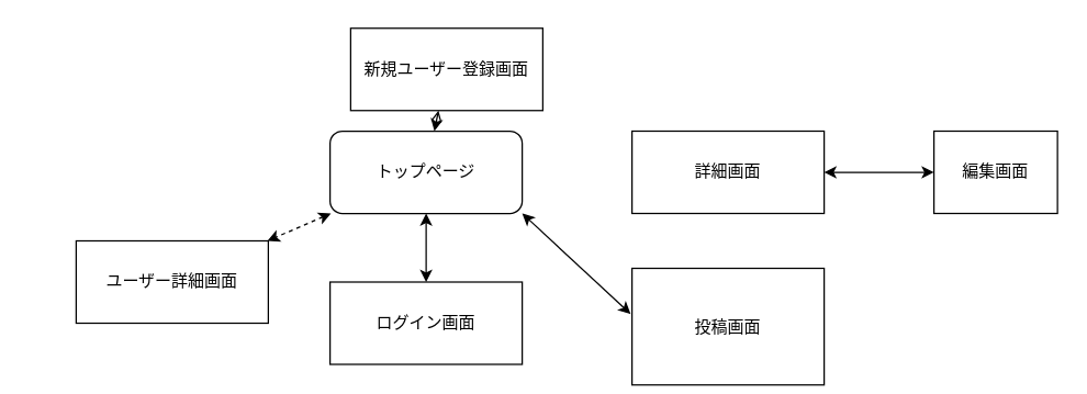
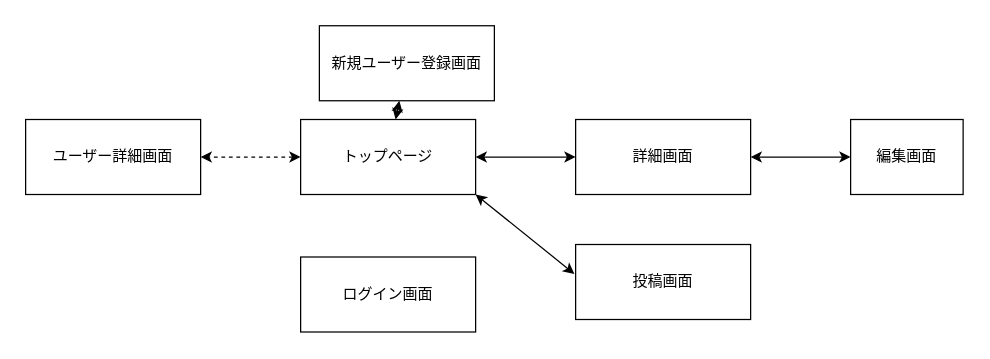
  <mxCell id="0" />
  <mxCell id="1" parent="0" />
  <mxCell id="2" value="" style="edgeStyle=none;html=1;startArrow=classic;startFill=1;dashed=1;" edge="1" parent="1" source="7" target="14"><mxGeometry relative="1" as="geometry" /></mxCell>
- <mxCell id="3" value="" style="edgeStyle=none;html=1;startArrow=classic;startFill=1;endArrow=open;" edge="1" parent="1" source="7" target="9"><mxGeometry relative="1" as="geometry" /></mxCell>
- <mxCell id="4" value="" style="edgeStyle=none;html=1;startArrow=classic;startFill=1;" edge="1" parent="1" source="7" target="8"><mxGeometry relative="1" as="geometry" /></mxCell>
+ <mxCell id="3" value="" style="edgeStyle=none;html=1;startArrow=classic;startFill=1;" edge="1" parent="1" source="7" target="9"><mxGeometry relative="1" as="geometry" /></mxCell>
  <mxCell id="5" value="" style="edgeStyle=none;html=1;entryX=-0.007;entryY=0.392;entryDx=0;entryDy=0;entryPerimeter=0;exitX=1;exitY=1;exitDx=0;exitDy=0;startArrow=classic;startFill=1;" edge="1" parent="1" source="7" target="12"><mxGeometry relative="1" as="geometry" /></mxCell>
- <mxCell id="7" value="トップページ" style="whiteSpace=wrap;html=1;rounded=1;" vertex="1" parent="1"><mxGeometry x="240" y="95" width="140" height="60" as="geometry" /></mxCell>
+ <mxCell id="6" style="edgeStyle=none;html=1;exitX=1;exitY=0.5;exitDx=0;exitDy=0;entryX=0;entryY=0.5;entryDx=0;entryDy=0;startArrow=classic;startFill=1;" edge="1" parent="1" source="7" target="11"><mxGeometry relative="1" as="geometry"><mxPoint x="430" y="75" as="targetPoint" /></mxGeometry></mxCell>
+ <mxCell id="7" value="トップページ" style="rounded=0;whiteSpace=wrap;html=1;" vertex="1" parent="1"><mxGeometry x="240" y="95" width="140" height="60" as="geometry" /></mxCell>
  <mxCell id="8" value="ログイン画面" style="rounded=0;whiteSpace=wrap;html=1;" vertex="1" parent="1"><mxGeometry x="240" y="205" width="140" height="60" as="geometry" /></mxCell>
  <mxCell id="9" value="新規ユーザー登録画面" style="rounded=0;whiteSpace=wrap;html=1;" vertex="1" parent="1"><mxGeometry x="255" y="20" width="140" height="60" as="geometry" /></mxCell>
  <mxCell id="10" value="" style="edgeStyle=none;html=1;startArrow=classic;startFill=1;" edge="1" parent="1" source="11" target="13"><mxGeometry relative="1" as="geometry" /></mxCell>
  <mxCell id="11" value="詳細画面" style="rounded=0;whiteSpace=wrap;html=1;" vertex="1" parent="1"><mxGeometry x="460" y="95" width="140" height="60" as="geometry" /></mxCell>
- <mxCell id="12" value="投稿画面" style="rounded=0;whiteSpace=wrap;html=1;" vertex="1" parent="1"><mxGeometry x="460" y="195" width="140" height="85" as="geometry" /></mxCell>
+ <mxCell id="12" value="投稿画面" style="rounded=0;whiteSpace=wrap;html=1;" vertex="1" parent="1"><mxGeometry x="460" y="195" width="140" height="60" as="geometry" /></mxCell>
  <mxCell id="13" value="編集画面" style="rounded=0;whiteSpace=wrap;html=1;" vertex="1" parent="1"><mxGeometry x="680" y="95" width="90" height="60" as="geometry" /></mxCell>
- <mxCell id="14" value="ユーザー詳細画面" style="rounded=0;whiteSpace=wrap;html=1;" vertex="1" parent="1"><mxGeometry x="55" y="175" width="140" height="60" as="geometry" /></mxCell>
+ <mxCell id="14" value="ユーザー詳細画面" style="rounded=0;whiteSpace=wrap;html=1;" vertex="1" parent="1"><mxGeometry x="20" y="95" width="140" height="60" as="geometry" /></mxCell>
